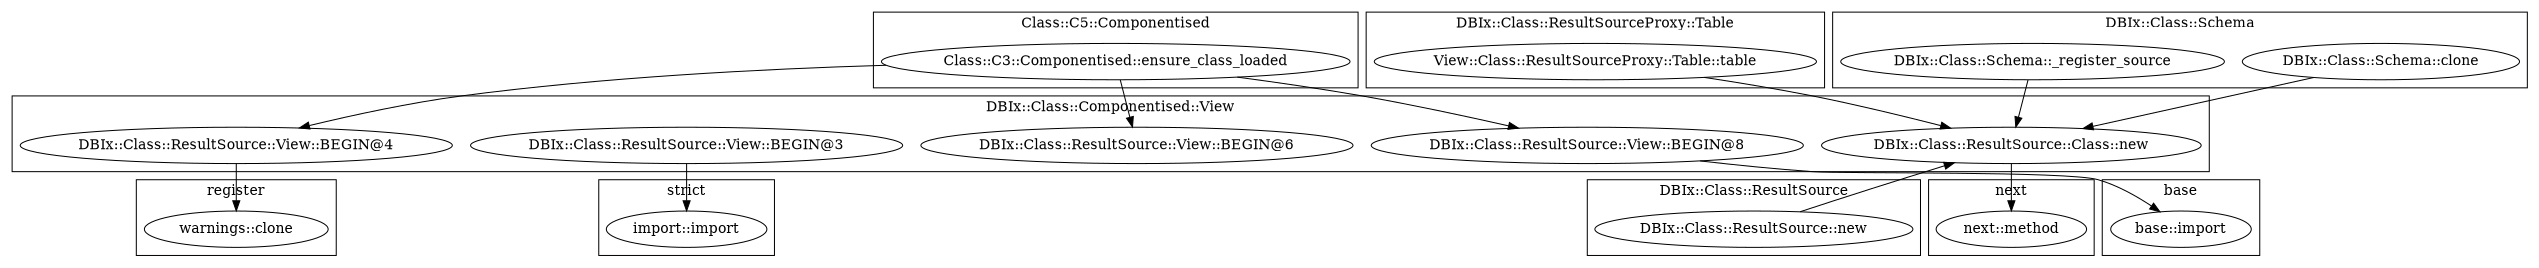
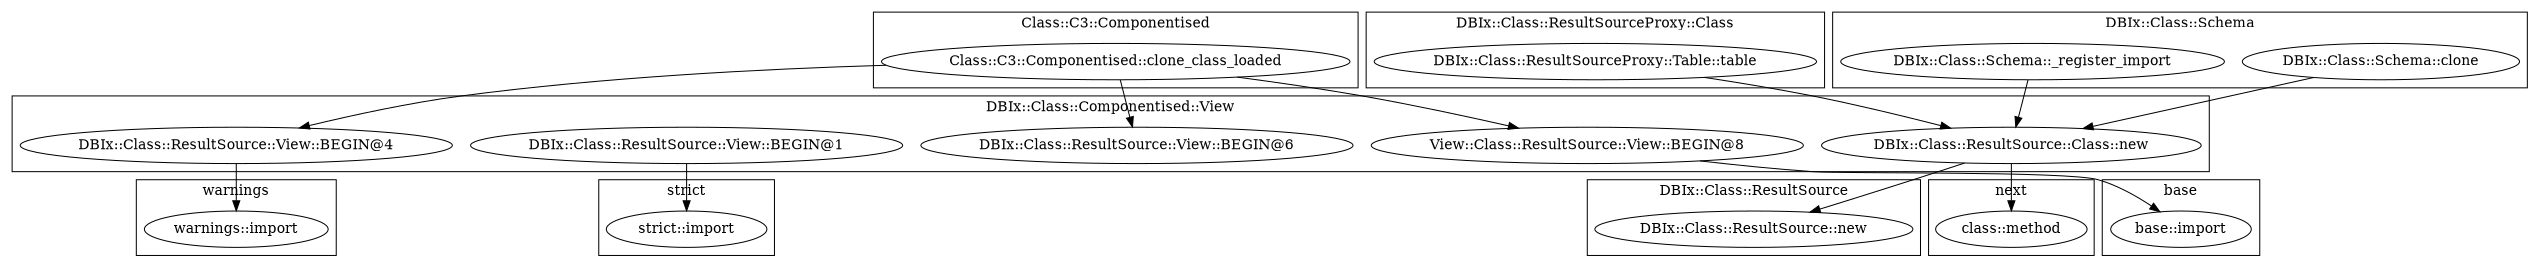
  digraph {
    "DBIx::Class::ResultSource::View::BEGIN@4"
-   "DBIx::Class::ResultSource::View::BEGIN@3"
+   "DBIx::Class::ResultSource::View::BEGIN@3" [label="DBIx::Class::ResultSource::View::BEGIN@1"]
    "DBIx::Class::ResultSource::View::BEGIN@6"
    n4 [label="DBIx::Class::ResultSource::Class::new"]
-   "DBIx::Class::ResultSource::View::BEGIN@8"
-   "warnings::import" [label="warnings::clone"]
+   "DBIx::Class::ResultSource::View::BEGIN@8" [label="View::Class::ResultSource::View::BEGIN@8"]
+   "warnings::import"
    "base::import"
-   "Class::C3::Componentised::ensure_class_loaded"
+   "Class::C3::Componentised::ensure_class_loaded" [label="Class::C3::Componentised::clone_class_loaded"]
    "DBIx::Class::ResultSource::new"
-   "DBIx::Class::ResultSourceProxy::Table::table" [label="View::Class::ResultSourceProxy::Table::table"]
-   "next::method"
+   "DBIx::Class::ResultSourceProxy::Table::table"
+   "next::method" [label="class::method"]
    "DBIx::Class::Schema::clone"
-   "DBIx::Class::Schema::_register_source"
-   "strict::import" [label="import::import"]
+   "DBIx::Class::Schema::_register_source" [label="DBIx::Class::Schema::_register_import"]
+   "strict::import"
    subgraph cluster_1 {
      label="DBIx::Class::Componentised::View"
      "DBIx::Class::ResultSource::View::BEGIN@4"
      "DBIx::Class::ResultSource::View::BEGIN@3"
      "DBIx::Class::ResultSource::View::BEGIN@6"
      n4
      "DBIx::Class::ResultSource::View::BEGIN@8"
    }
    subgraph cluster_2 {
-     label=register
+     label=warnings
      "warnings::import"
    }
    subgraph cluster_3 {
      label=base
      "base::import"
    }
    subgraph cluster_4 {
-     label="Class::C5::Componentised"
+     label="Class::C3::Componentised"
      "Class::C3::Componentised::ensure_class_loaded"
    }
    subgraph cluster_5 {
      label="DBIx::Class::ResultSource"
      "DBIx::Class::ResultSource::new"
    }
    subgraph cluster_6 {
-     label="DBIx::Class::ResultSourceProxy::Table"
+     label="DBIx::Class::ResultSourceProxy::Class"
      "DBIx::Class::ResultSourceProxy::Table::table"
    }
    subgraph cluster_7 {
      label=next
      "next::method"
    }
    subgraph cluster_8 {
      label="DBIx::Class::Schema"
      "DBIx::Class::Schema::clone"
      "DBIx::Class::Schema::_register_source"
    }
    subgraph cluster_9 {
      label="strict"
      "strict::import"
    }
    "DBIx::Class::ResultSource::View::BEGIN@4" -> "warnings::import"
    "DBIx::Class::ResultSource::View::BEGIN@3" -> "strict::import"
-   "DBIx::Class::ResultSource::new" -> n4
+   n4 -> "DBIx::Class::ResultSource::new"
    n4 -> "next::method"
    "DBIx::Class::ResultSource::View::BEGIN@8" -> "base::import"
    "Class::C3::Componentised::ensure_class_loaded" -> "DBIx::Class::ResultSource::View::BEGIN@4"
    "Class::C3::Componentised::ensure_class_loaded" -> "DBIx::Class::ResultSource::View::BEGIN@6"
    "Class::C3::Componentised::ensure_class_loaded" -> "DBIx::Class::ResultSource::View::BEGIN@8"
    "DBIx::Class::ResultSourceProxy::Table::table" -> n4
    "DBIx::Class::Schema::clone" -> n4
    "DBIx::Class::Schema::_register_source" -> n4
  }
